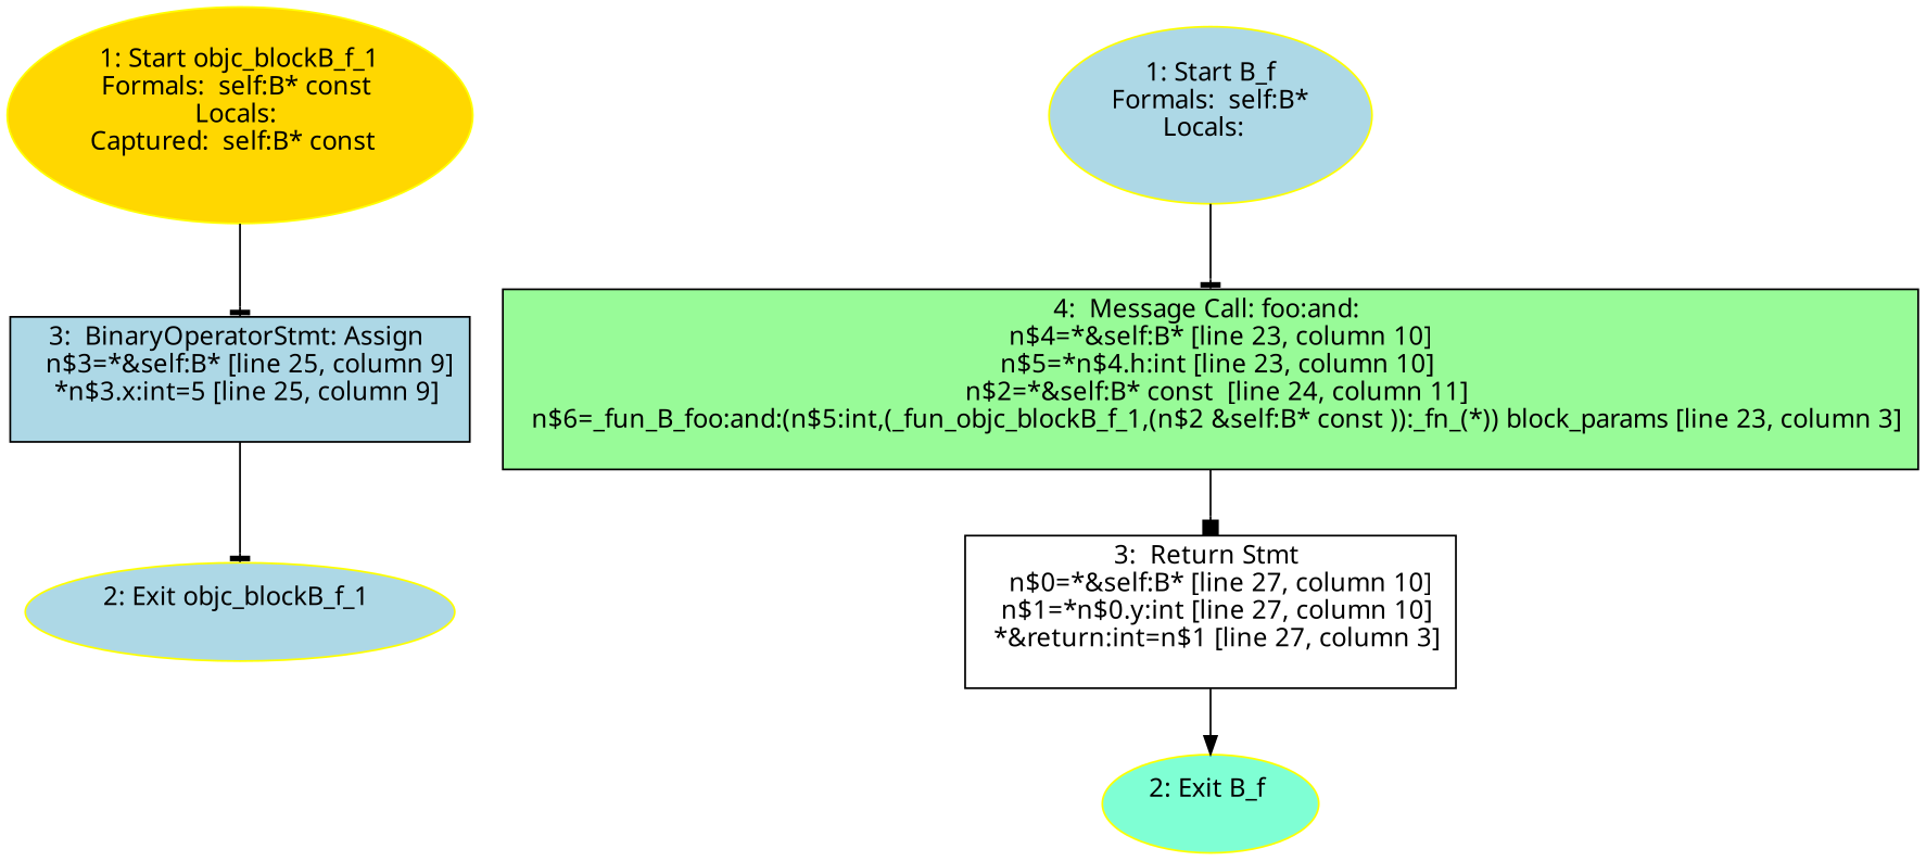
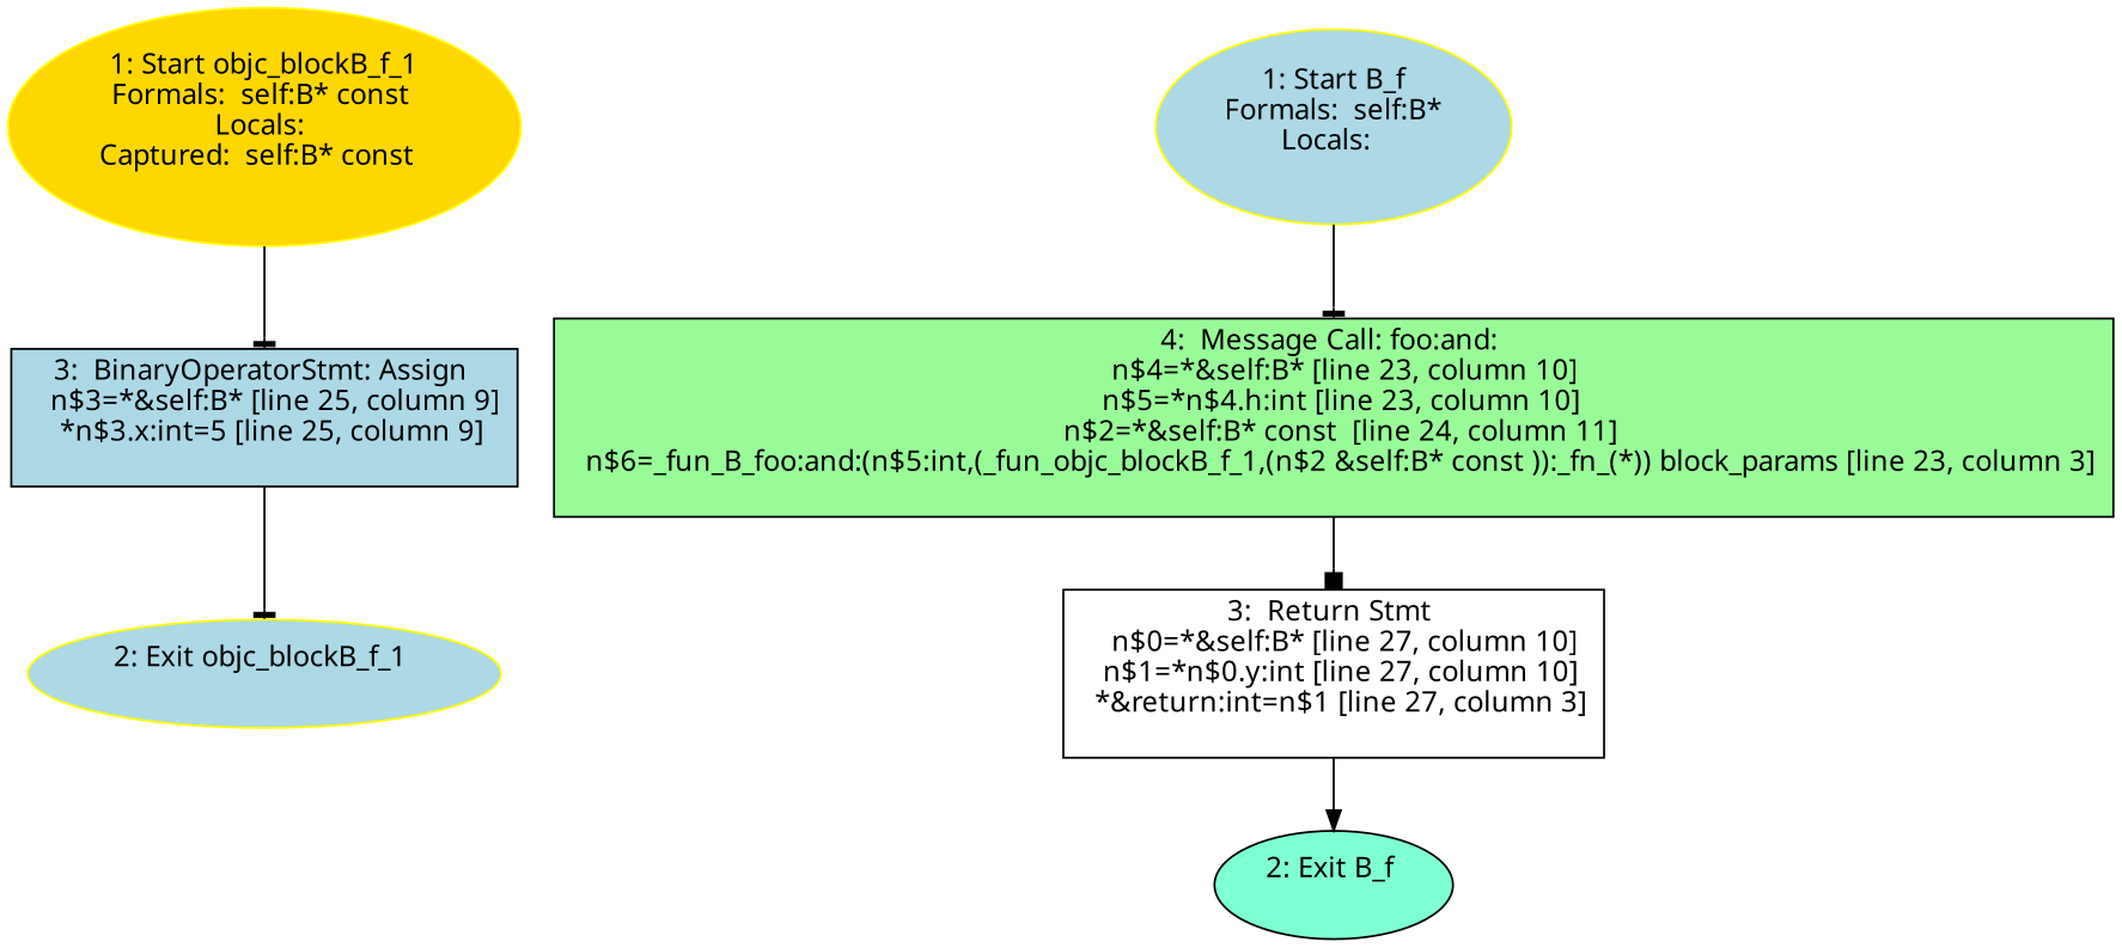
  digraph {
    fontname="Noto Sans"
    node [color=yellow style=filled fillcolor=lightblue fontname="Noto Sans"]
    edge [arrowhead=tee fontname="Noto Sans"]
    n1 [label="1: Start objc_blockB_f_1\nFormals:  self:B* const \nLocals: \nCaptured:  self:B* const  \n  " fillcolor=gold]
    n2 [label="3:  BinaryOperatorStmt: Assign \n   n$3=*&self:B* [line 25, column 9]\n  *n$3.x:int=5 [line 25, column 9]\n " shape=box color=""]
    n3 [label="2: Exit objc_blockB_f_1 \n  "]
    n4 [label="1: Start B_f\nFormals:  self:B*\nLocals:  \n  "]
    n5 [label="4:  Message Call: foo:and: \n   n$4=*&self:B* [line 23, column 10]\n  n$5=*n$4.h:int [line 23, column 10]\n  n$2=*&self:B* const  [line 24, column 11]\n  n$6=_fun_B_foo:and:(n$5:int,(_fun_objc_blockB_f_1,(n$2 &self:B* const )):_fn_(*)) block_params [line 23, column 3]\n " shape=box fillcolor=palegreen color=""]
    n6 [label="3:  Return Stmt \n   n$0=*&self:B* [line 27, column 10]\n  n$1=*n$0.y:int [line 27, column 10]\n  *&return:int=n$1 [line 27, column 3]\n " shape=box fillcolor=white color=""]
-   n7 [label="2: Exit B_f \n  " fillcolor=aquamarine]
+   n7 [color=black label="2: Exit B_f \n  " fillcolor=aquamarine]
    n1 -> n2
    n2 -> n3
    n4 -> n5
    n5 -> n6 [arrowhead=box]
    n6 -> n7 [arrowhead=normal]
  }
